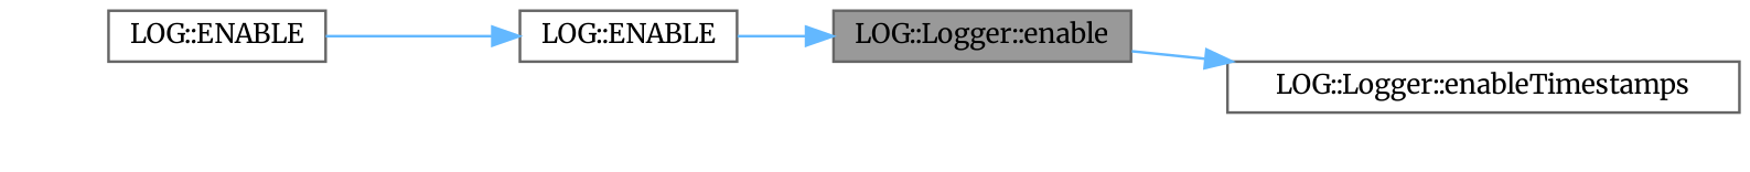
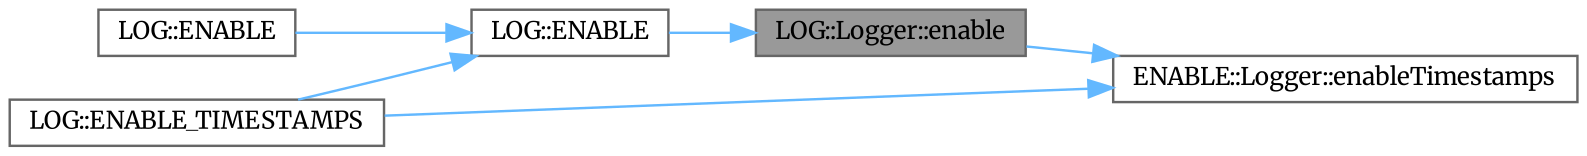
  digraph {
    fontname=Merriweather
    rankdir=RL
    node [color=grey40 fillcolor=white fontname=Merriweather fontsize=10 shape=box style=filled]
    edge [color=steelblue1 dir=back fontname=Merriweather fontsize=10 labelfontname=Helvetica labelfontsize=10 style=solid]
    n1 [color=gray40 fillcolor=grey60 fontcolor=black height=0.2 label="LOG::Logger::enable" width=0.4]
    n2 [height=0.2 label="LOG::ENABLE" width=0.4]
    n3 [height=0.2 label="LOG::ENABLE" width=0.4]
-   n5 [height=0.2 label="LOG::Logger::enableTimestamps" width=0.4]
+   n4 [height=0.2 label="LOG::ENABLE_TIMESTAMPS" width=0.4]
+   n5 [height=0.2 label="ENABLE::Logger::enableTimestamps" width=0.4]
    n1 -> n2
    n2 -> n3
+   n2 -> n4
    n5 -> n1
+   n5 -> n4
  }
